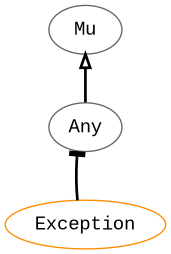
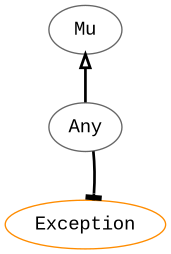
  digraph {
    fontname="Liberation Mono"
    rankdir=BT
    splines=polyline
    node [color=gray40 fontcolor="#000000" fontname="Liberation Mono"]
    edge [color="#000000" fontname="Liberation Mono" style=bold]
    Exception [color=darkorange]
    Any
    Mu
-   Exception -> Any [arrowhead=tee]
+   Any -> Exception [arrowhead=tee]
    Any -> Mu [arrowhead=onormal]
  }
